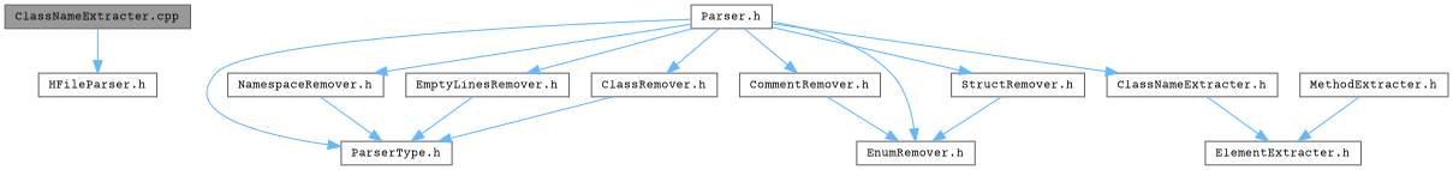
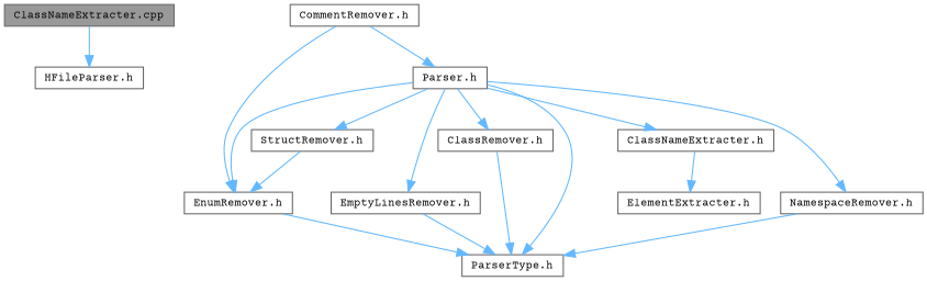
  digraph {
    fontname="Courier Prime"
    node [color=grey40 fillcolor=white fontname="Courier Prime" fontsize=10 shape=box style=filled]
    edge [color=steelblue1 fontname="Courier Prime" fontsize=10 labelfontname=Helvetica labelfontsize=10 style=solid]
    n1 [color=gray40 fillcolor=grey60 fontcolor=black height=0.2 label="ClassNameExtracter.cpp" width=0.4]
    n2 [height=0.2 label="HFileParser.h" width=0.4]
    n3 [height=0.2 label="Parser.h" width=0.4]
    n4 [height=0.2 label="ParserType.h" width=0.4]
    n5 [height=0.2 label="CommentRemover.h" width=0.4]
    n6 [height=0.2 label="EnumRemover.h" width=0.4]
    n7 [height=0.2 label="NamespaceRemover.h" width=0.4]
    n8 [height=0.2 label="EmptyLinesRemover.h" width=0.4]
    n9 [height=0.2 label="StructRemover.h" width=0.4]
    n10 [height=0.2 label="ClassRemover.h" width=0.4]
    n11 [height=0.2 label="ClassNameExtracter.h" width=0.4]
    n12 [height=0.2 label="ElementExtracter.h" width=0.4]
-   n13 [height=0.2 label="MethodExtracter.h" width=0.4]
    n1 -> n2
    n3 -> n4
-   n3 -> n5
+   n5 -> n3
    n3 -> n6
    n3 -> n7
    n3 -> n8
    n3 -> n9
    n3 -> n10
    n3 -> n11
    n5 -> n6
+   n6 -> n4
    n7 -> n4
    n8 -> n4
    n9 -> n6
    n10 -> n4
    n11 -> n12
-   n13 -> n12
  }
